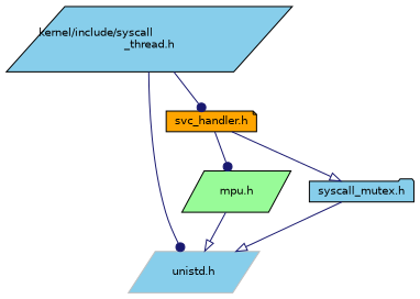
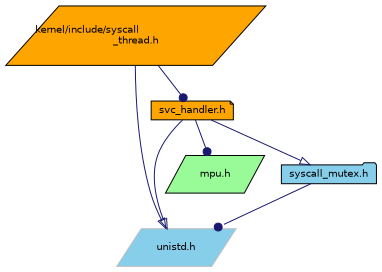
  digraph {
    node [color=black fillcolor=orange fontname=Helvetica fontsize=10 shape=parallelogram style=filled]
    edge [arrowhead=dot color=midnightblue fontname=Helvetica fontsize=10 labelfontname=Helvetica labelfontsize=10 style=solid]
-   n1 [fillcolor=skyblue fontcolor=black height=0.2 label="kernel/include/syscall\l_thread.h" width=0.4]
+   n1 [fontcolor=black height=0.2 label="kernel/include/syscall\l_thread.h" width=0.4]
    n2 [color=grey75 fillcolor=skyblue height=0.2 label="unistd.h" width=0.4]
    n3 [height=0.2 label="svc_handler.h" shape=note width=0.4]
    n4 [fillcolor=palegreen height=0.2 label="mpu.h" width=0.4]
    n5 [fillcolor=skyblue height=0.2 label="syscall_mutex.h" shape=folder width=0.4]
-   n1 -> n2
+   n1 -> n2 [arrowhead=onormal]
    n1 -> n3
    n3 -> n4
    n3 -> n5 [arrowhead=onormal]
-   n4 -> n2 [arrowhead=onormal]
-   n5 -> n2 [arrowhead=onormal]
+   n3 -> n2 [arrowhead=onormal]
+   n5 -> n2
  }
